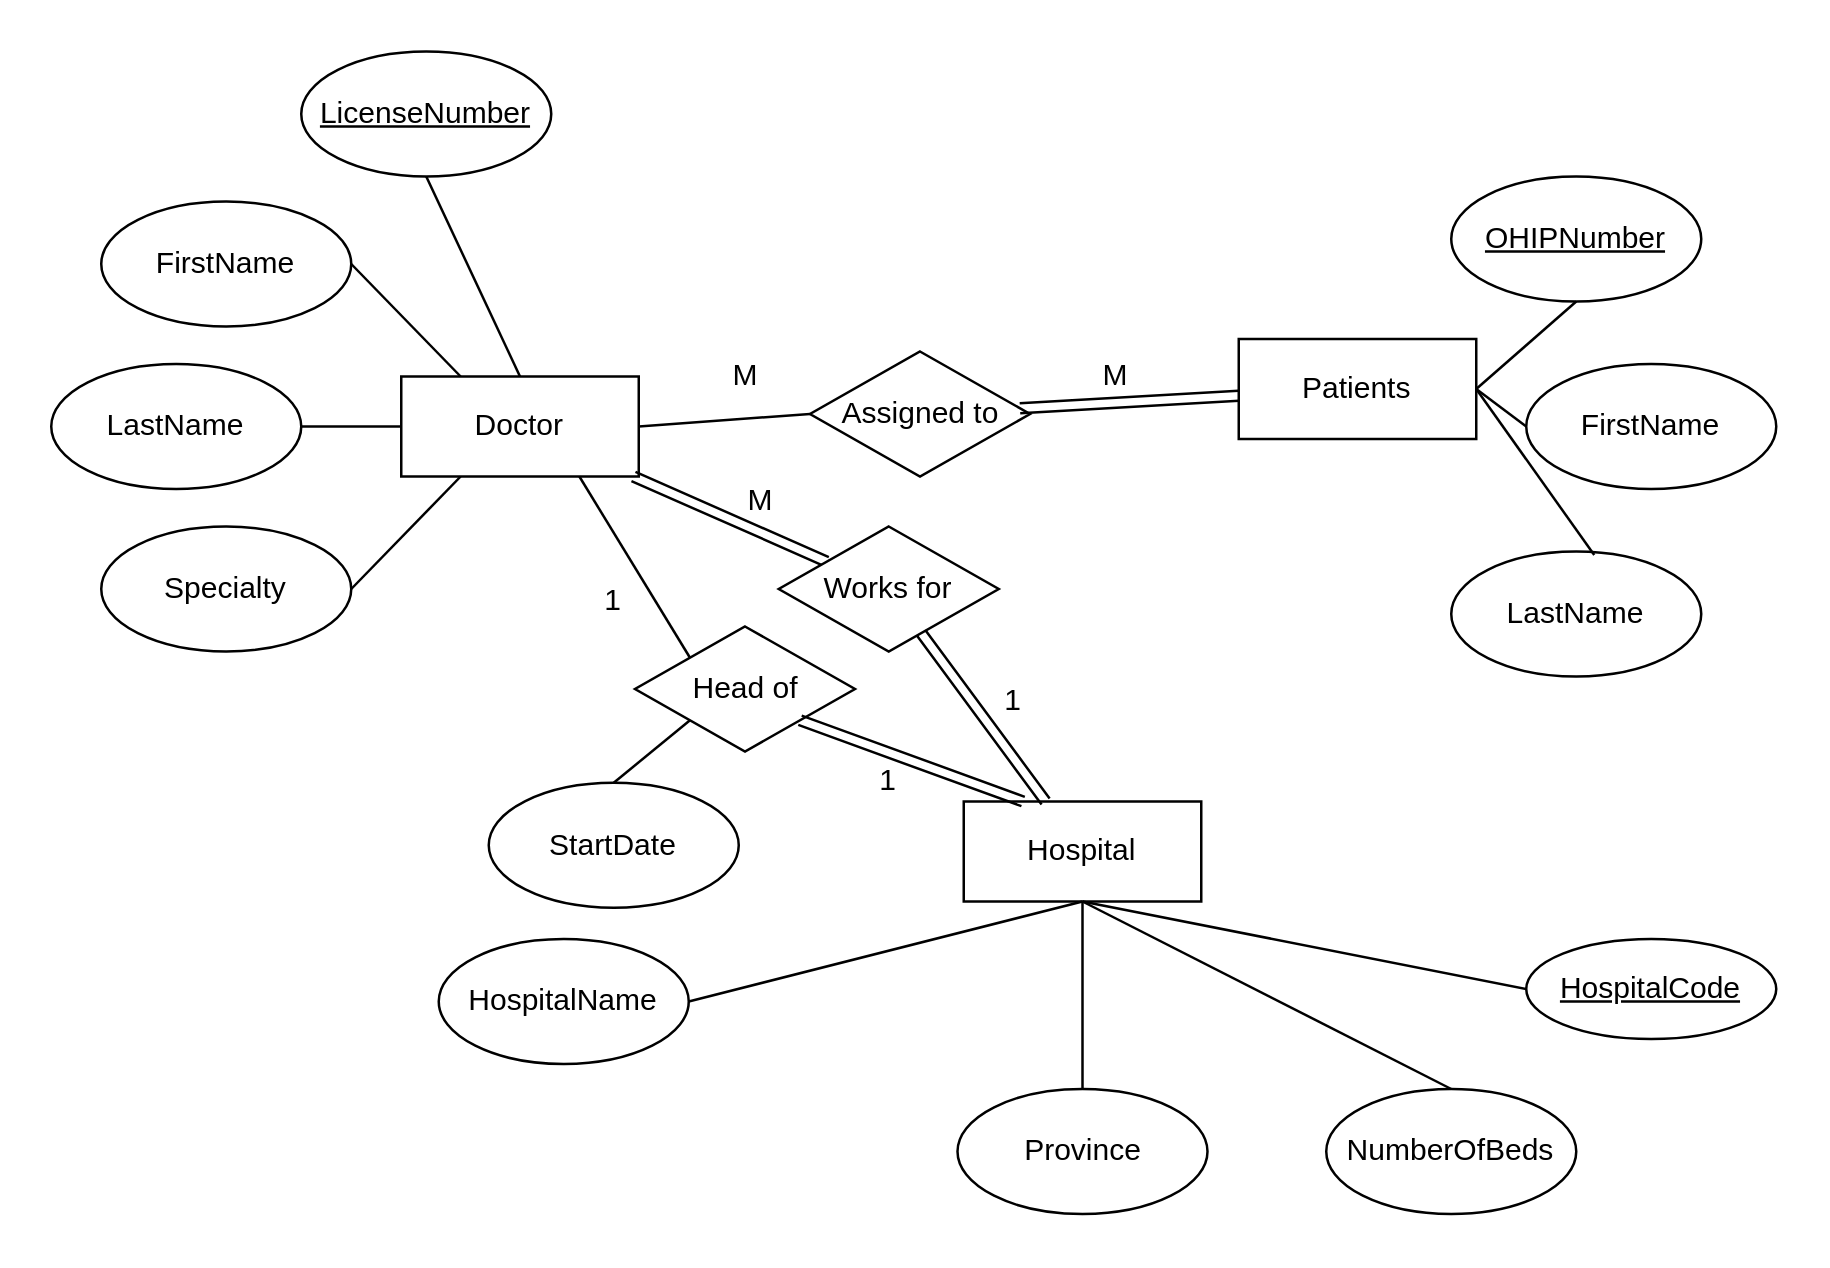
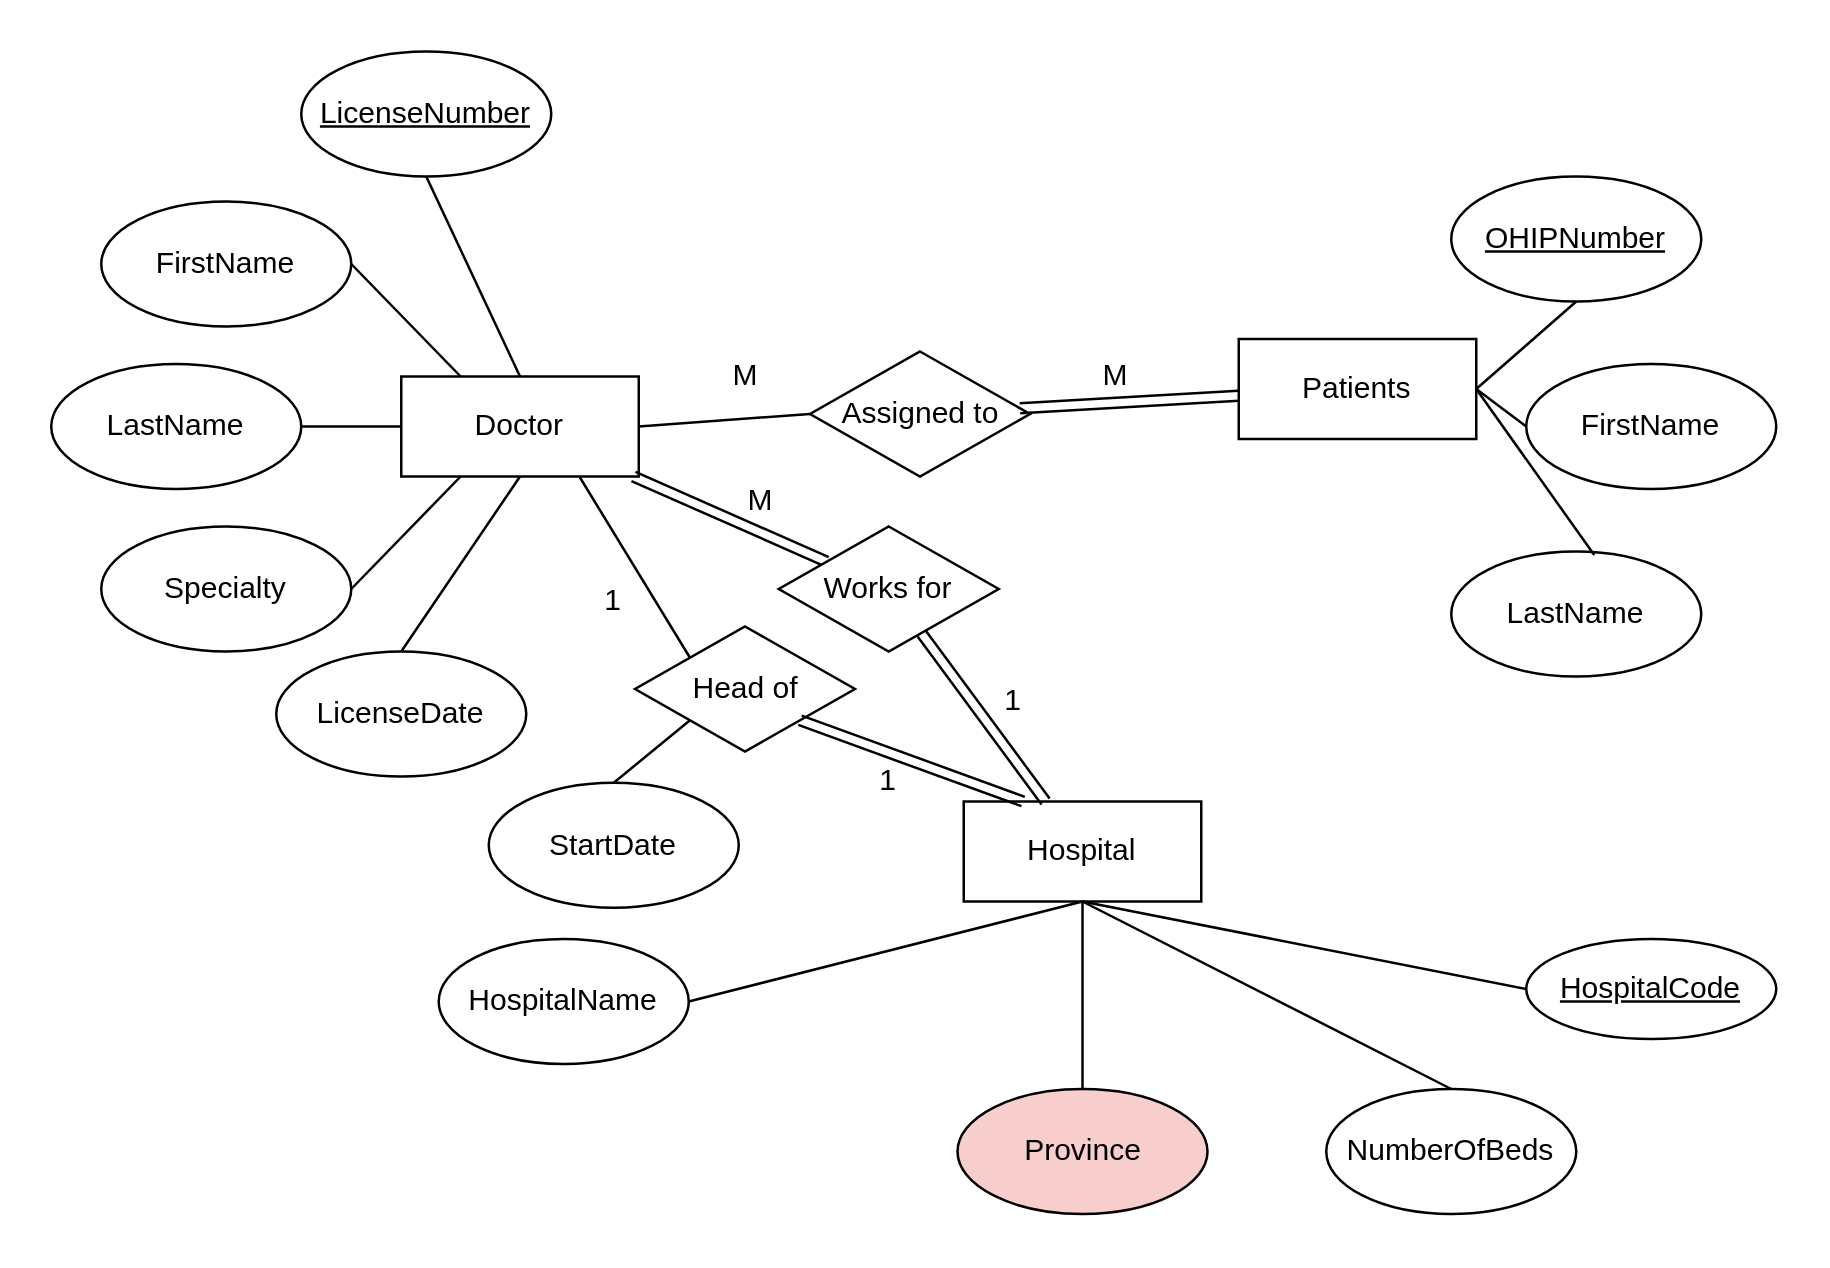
  <mxCell id="0" />
  <mxCell id="1" parent="0" />
  <mxCell id="2" value="FirstName" style="ellipse;whiteSpace=wrap;html=1;" vertex="1" parent="1"><mxGeometry x="40" y="80" width="100" height="50" as="geometry" /></mxCell>
  <mxCell id="3" value="Doctor" style="rounded=0;whiteSpace=wrap;html=1;" vertex="1" parent="1"><mxGeometry x="160" y="150" width="95" height="40" as="geometry" /></mxCell>
  <mxCell id="4" value="&lt;u&gt;LicenseNumber&lt;/u&gt;" style="ellipse;whiteSpace=wrap;html=1;" vertex="1" parent="1"><mxGeometry x="120" y="20" width="100" height="50" as="geometry" /></mxCell>
  <mxCell id="5" value="Specialty" style="ellipse;whiteSpace=wrap;html=1;" vertex="1" parent="1"><mxGeometry x="40" y="210" width="100" height="50" as="geometry" /></mxCell>
+ <mxCell id="6" value="LicenseDate" style="ellipse;whiteSpace=wrap;html=1;" vertex="1" parent="1"><mxGeometry x="110" y="260" width="100" height="50" as="geometry" /></mxCell>
  <mxCell id="7" value="LastName" style="ellipse;whiteSpace=wrap;html=1;" vertex="1" parent="1"><mxGeometry x="20" y="145" width="100" height="50" as="geometry" /></mxCell>
  <mxCell id="8" value="Patients" style="rounded=0;whiteSpace=wrap;html=1;" vertex="1" parent="1"><mxGeometry x="495" y="135" width="95" height="40" as="geometry" /></mxCell>
  <mxCell id="9" value="Hospital" style="rounded=0;whiteSpace=wrap;html=1;" vertex="1" parent="1"><mxGeometry x="385" y="320" width="95" height="40" as="geometry" /></mxCell>
  <mxCell id="10" value="&lt;u&gt;OHIPNumber&lt;/u&gt;" style="ellipse;whiteSpace=wrap;html=1;" vertex="1" parent="1"><mxGeometry x="580" y="70" width="100" height="50" as="geometry" /></mxCell>
  <mxCell id="11" value="FirstName" style="ellipse;whiteSpace=wrap;html=1;" vertex="1" parent="1"><mxGeometry x="610" y="145" width="100" height="50" as="geometry" /></mxCell>
  <mxCell id="12" value="LastName" style="ellipse;whiteSpace=wrap;html=1;" vertex="1" parent="1"><mxGeometry x="580" y="220" width="100" height="50" as="geometry" /></mxCell>
  <mxCell id="13" value="HospitalName" style="ellipse;whiteSpace=wrap;html=1;" vertex="1" parent="1"><mxGeometry x="175" y="375" width="100" height="50" as="geometry" /></mxCell>
- <mxCell id="14" value="Province" style="ellipse;whiteSpace=wrap;html=1;" vertex="1" parent="1"><mxGeometry x="382.5" y="435" width="100" height="50" as="geometry" /></mxCell>
+ <mxCell id="14" value="Province" style="ellipse;whiteSpace=wrap;html=1;fillColor=#f8cecc;" vertex="1" parent="1"><mxGeometry x="382.5" y="435" width="100" height="50" as="geometry" /></mxCell>
  <mxCell id="15" value="NumberOfBeds" style="ellipse;whiteSpace=wrap;html=1;" vertex="1" parent="1"><mxGeometry x="530" y="435" width="100" height="50" as="geometry" /></mxCell>
  <mxCell id="16" value="&lt;u&gt;HospitalCode&lt;/u&gt;" style="ellipse;whiteSpace=wrap;html=1;" vertex="1" parent="1"><mxGeometry x="610" y="375" width="100" height="40" as="geometry" /></mxCell>
  <mxCell id="17" value="" style="endArrow=none;html=1;entryX=0.5;entryY=1;entryDx=0;entryDy=0;exitX=0.5;exitY=0;exitDx=0;exitDy=0;" edge="1" parent="1" source="3" target="4"><mxGeometry width="50" height="50" relative="1" as="geometry"><mxPoint x="250" y="120" as="sourcePoint" /><mxPoint x="300" y="70" as="targetPoint" /></mxGeometry></mxCell>
  <mxCell id="18" value="" style="endArrow=none;html=1;entryX=1;entryY=0.5;entryDx=0;entryDy=0;exitX=0.25;exitY=0;exitDx=0;exitDy=0;" edge="1" parent="1" source="3" target="2"><mxGeometry width="50" height="50" relative="1" as="geometry"><mxPoint x="217.5" y="160" as="sourcePoint" /><mxPoint x="170" y="90" as="targetPoint" /></mxGeometry></mxCell>
  <mxCell id="19" value="" style="endArrow=none;html=1;exitX=1;exitY=0.5;exitDx=0;exitDy=0;entryX=0;entryY=0.5;entryDx=0;entryDy=0;" edge="1" parent="1" source="7" target="3"><mxGeometry width="50" height="50" relative="1" as="geometry"><mxPoint x="130" y="190" as="sourcePoint" /><mxPoint x="180" y="140" as="targetPoint" /></mxGeometry></mxCell>
  <mxCell id="20" value="" style="endArrow=none;html=1;exitX=1;exitY=0.5;exitDx=0;exitDy=0;entryX=0.25;entryY=1;entryDx=0;entryDy=0;" edge="1" parent="1" source="5" target="3"><mxGeometry width="50" height="50" relative="1" as="geometry"><mxPoint x="190" y="240" as="sourcePoint" /><mxPoint x="240" y="190" as="targetPoint" /></mxGeometry></mxCell>
+ <mxCell id="21" value="" style="endArrow=none;html=1;entryX=0.5;entryY=1;entryDx=0;entryDy=0;exitX=0.5;exitY=0;exitDx=0;exitDy=0;" edge="1" parent="1" source="6" target="3"><mxGeometry width="50" height="50" relative="1" as="geometry"><mxPoint x="280" y="230" as="sourcePoint" /><mxPoint x="330" y="180" as="targetPoint" /></mxGeometry></mxCell>
  <mxCell id="22" value="" style="endArrow=none;html=1;entryX=0.5;entryY=1;entryDx=0;entryDy=0;exitX=1;exitY=0.5;exitDx=0;exitDy=0;" edge="1" parent="1" source="8" target="10"><mxGeometry width="50" height="50" relative="1" as="geometry"><mxPoint x="470" y="120" as="sourcePoint" /><mxPoint x="520" y="70" as="targetPoint" /></mxGeometry></mxCell>
  <mxCell id="23" value="" style="endArrow=none;html=1;entryX=0;entryY=0.5;entryDx=0;entryDy=0;exitX=1;exitY=0.5;exitDx=0;exitDy=0;" edge="1" parent="1" source="8" target="11"><mxGeometry width="50" height="50" relative="1" as="geometry"><mxPoint x="590" y="200" as="sourcePoint" /><mxPoint x="430" y="160" as="targetPoint" /></mxGeometry></mxCell>
  <mxCell id="24" value="" style="endArrow=none;html=1;entryX=1;entryY=0.5;entryDx=0;entryDy=0;exitX=0.572;exitY=0.028;exitDx=0;exitDy=0;exitPerimeter=0;" edge="1" parent="1" source="12" target="8"><mxGeometry width="50" height="50" relative="1" as="geometry"><mxPoint x="380" y="180" as="sourcePoint" /><mxPoint x="430" y="130" as="targetPoint" /></mxGeometry></mxCell>
  <mxCell id="25" value="" style="endArrow=none;html=1;entryX=0.5;entryY=1;entryDx=0;entryDy=0;exitX=1;exitY=0.5;exitDx=0;exitDy=0;" edge="1" parent="1" source="13" target="9"><mxGeometry width="50" height="50" relative="1" as="geometry"><mxPoint x="395" y="415" as="sourcePoint" /><mxPoint x="445" y="365" as="targetPoint" /></mxGeometry></mxCell>
  <mxCell id="26" value="" style="endArrow=none;html=1;entryX=0.5;entryY=1;entryDx=0;entryDy=0;exitX=0.5;exitY=0;exitDx=0;exitDy=0;" edge="1" parent="1" source="14" target="9"><mxGeometry width="50" height="50" relative="1" as="geometry"><mxPoint x="535" y="405" as="sourcePoint" /><mxPoint x="585" y="355" as="targetPoint" /></mxGeometry></mxCell>
  <mxCell id="27" value="" style="endArrow=none;html=1;exitX=0.5;exitY=1;exitDx=0;exitDy=0;entryX=0;entryY=0.5;entryDx=0;entryDy=0;" edge="1" parent="1" source="9" target="16"><mxGeometry width="50" height="50" relative="1" as="geometry"><mxPoint x="565" y="385" as="sourcePoint" /><mxPoint x="615" y="335" as="targetPoint" /></mxGeometry></mxCell>
  <mxCell id="28" value="" style="endArrow=none;html=1;entryX=0.5;entryY=1;entryDx=0;entryDy=0;exitX=0.5;exitY=0;exitDx=0;exitDy=0;" edge="1" parent="1" source="15" target="9"><mxGeometry width="50" height="50" relative="1" as="geometry"><mxPoint x="475" y="435" as="sourcePoint" /><mxPoint x="525" y="385" as="targetPoint" /></mxGeometry></mxCell>
  <mxCell id="29" value="" style="shape=link;html=1;fontFamily=Helvetica;fontSize=11;fontColor=#000000;align=center;strokeColor=#000000;" edge="1" parent="1" source="3" target="31"><mxGeometry width="50" height="50" relative="1" as="geometry"><mxPoint x="295" y="155" as="sourcePoint" /><mxPoint x="345" y="105" as="targetPoint" /></mxGeometry></mxCell>
  <mxCell id="30" value="Assigned to" style="rhombus;whiteSpace=wrap;html=1;" vertex="1" parent="1"><mxGeometry x="323.5" y="140" width="88" height="50" as="geometry" /></mxCell>
  <mxCell id="31" value="Works for" style="rhombus;whiteSpace=wrap;html=1;" vertex="1" parent="1"><mxGeometry x="311" y="210" width="88" height="50" as="geometry" /></mxCell>
  <mxCell id="32" value="" style="shape=link;html=1;fontFamily=Helvetica;fontSize=11;fontColor=#000000;align=center;strokeColor=#000000;" edge="1" parent="1" source="31" target="9"><mxGeometry width="50" height="50" relative="1" as="geometry"><mxPoint x="310" y="250" as="sourcePoint" /><mxPoint x="278" y="227.5" as="targetPoint" /></mxGeometry></mxCell>
  <mxCell id="33" value="M" style="text;html=1;strokeColor=none;fillColor=none;align=center;verticalAlign=middle;whiteSpace=wrap;rounded=0;" vertex="1" parent="1"><mxGeometry x="283.5" y="190" width="40" height="20" as="geometry" /></mxCell>
  <mxCell id="34" value="1" style="text;html=1;strokeColor=none;fillColor=none;align=center;verticalAlign=middle;whiteSpace=wrap;rounded=0;" vertex="1" parent="1"><mxGeometry x="385" y="270" width="40" height="20" as="geometry" /></mxCell>
  <mxCell id="35" value="" style="endArrow=none;html=1;exitX=1;exitY=0.5;exitDx=0;exitDy=0;entryX=0;entryY=0.5;entryDx=0;entryDy=0;" edge="1" parent="1" source="3" target="30"><mxGeometry width="50" height="50" relative="1" as="geometry"><mxPoint x="280" y="170" as="sourcePoint" /><mxPoint x="330" y="120" as="targetPoint" /></mxGeometry></mxCell>
  <mxCell id="36" value="" style="shape=link;html=1;fontFamily=Helvetica;fontSize=11;fontColor=#000000;align=center;strokeColor=#000000;" edge="1" parent="1" source="30" target="8"><mxGeometry width="50" height="50" relative="1" as="geometry"><mxPoint x="367.5" y="197.5" as="sourcePoint" /><mxPoint x="436" y="192.5" as="targetPoint" /></mxGeometry></mxCell>
  <mxCell id="37" value="M" style="text;html=1;strokeColor=none;fillColor=none;align=center;verticalAlign=middle;whiteSpace=wrap;rounded=0;" vertex="1" parent="1"><mxGeometry x="277.5" y="140" width="40" height="20" as="geometry" /></mxCell>
  <mxCell id="38" value="M" style="text;html=1;strokeColor=none;fillColor=none;align=center;verticalAlign=middle;whiteSpace=wrap;rounded=0;" vertex="1" parent="1"><mxGeometry x="426" y="140" width="40" height="20" as="geometry" /></mxCell>
  <mxCell id="39" value="Head of" style="rhombus;whiteSpace=wrap;html=1;" vertex="1" parent="1"><mxGeometry x="253.5" y="250" width="88" height="50" as="geometry" /></mxCell>
  <mxCell id="40" value="" style="endArrow=none;html=1;entryX=0.75;entryY=1;entryDx=0;entryDy=0;exitX=0;exitY=0;exitDx=0;exitDy=0;" edge="1" parent="1" source="39" target="3"><mxGeometry width="50" height="50" relative="1" as="geometry"><mxPoint x="190" y="350" as="sourcePoint" /><mxPoint x="230" y="310" as="targetPoint" /></mxGeometry></mxCell>
  <mxCell id="41" value="" style="shape=link;html=1;entryX=0.25;entryY=0;entryDx=0;entryDy=0;exitX=1;exitY=1;exitDx=0;exitDy=0;" edge="1" parent="1" source="39" target="9"><mxGeometry width="50" height="50" relative="1" as="geometry"><mxPoint x="200" y="370" as="sourcePoint" /><mxPoint x="250" y="320" as="targetPoint" /></mxGeometry></mxCell>
  <mxCell id="42" value="1" style="text;html=1;strokeColor=none;fillColor=none;align=center;verticalAlign=middle;whiteSpace=wrap;rounded=0;" vertex="1" parent="1"><mxGeometry x="225" y="230" width="40" height="20" as="geometry" /></mxCell>
  <mxCell id="43" value="1" style="text;html=1;strokeColor=none;fillColor=none;align=center;verticalAlign=middle;whiteSpace=wrap;rounded=0;" vertex="1" parent="1"><mxGeometry x="335" y="302" width="40" height="20" as="geometry" /></mxCell>
  <mxCell id="44" value="StartDate" style="ellipse;whiteSpace=wrap;html=1;" vertex="1" parent="1"><mxGeometry x="195" y="312.5" width="100" height="50" as="geometry" /></mxCell>
  <mxCell id="45" value="" style="endArrow=none;html=1;entryX=0;entryY=1;entryDx=0;entryDy=0;exitX=0.5;exitY=0;exitDx=0;exitDy=0;" edge="1" parent="1" source="44" target="39"><mxGeometry width="50" height="50" relative="1" as="geometry"><mxPoint x="70" y="390" as="sourcePoint" /><mxPoint x="120" y="340" as="targetPoint" /></mxGeometry></mxCell>
